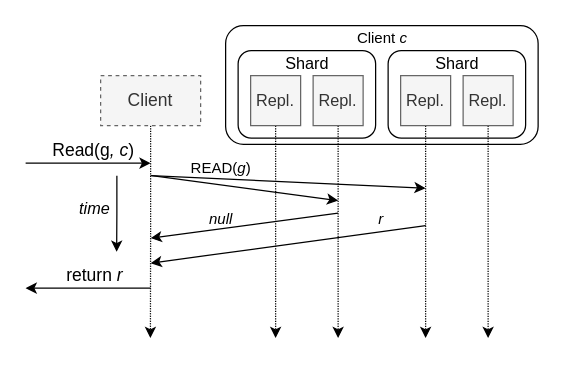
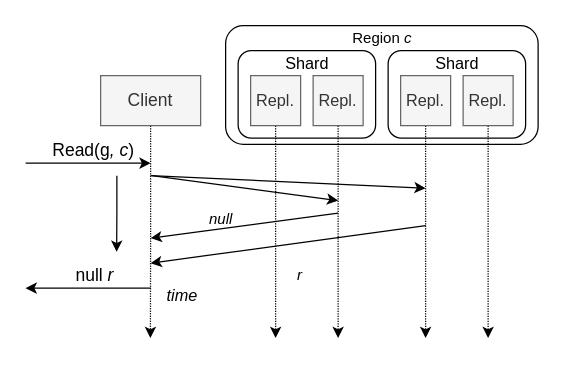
  <mxCell id="0" />
  <mxCell id="1" parent="0" />
  <mxCell id="2" value="" style="rounded=1;whiteSpace=wrap;html=1;fontSize=13;fillColor=none;" vertex="1" parent="1"><mxGeometry x="180" y="20" width="250" height="95" as="geometry" /></mxCell>
  <mxCell id="3" value="" style="rounded=1;whiteSpace=wrap;html=1;fontSize=13;fillColor=none;" vertex="1" parent="1"><mxGeometry x="190" y="40" width="110" height="70" as="geometry" /></mxCell>
  <mxCell id="4" style="edgeStyle=orthogonalEdgeStyle;rounded=0;orthogonalLoop=1;jettySize=auto;html=1;exitX=0.5;exitY=1;exitDx=0;exitDy=0;dashed=1;dashPattern=1 1;" edge="1" parent="1" source="5"><mxGeometry relative="1" as="geometry"><mxPoint x="220" y="270" as="targetPoint" /><Array as="points"><mxPoint x="220" y="270" /></Array></mxGeometry></mxCell>
  <mxCell id="5" value="&lt;font style=&quot;font-size: 13px&quot;&gt;Repl.&lt;/font&gt;" style="rounded=0;whiteSpace=wrap;html=1;fillColor=#f5f5f5;strokeColor=#666666;fontColor=#333333;" vertex="1" parent="1"><mxGeometry x="200" y="60" width="40" height="40" as="geometry" /></mxCell>
  <mxCell id="6" value="Shard" style="text;html=1;align=center;verticalAlign=middle;resizable=0;points=[];autosize=1;strokeColor=none;fillColor=none;fontSize=13;" vertex="1" parent="1"><mxGeometry x="220" y="40" width="50" height="20" as="geometry" /></mxCell>
  <mxCell id="7" style="edgeStyle=orthogonalEdgeStyle;rounded=0;orthogonalLoop=1;jettySize=auto;html=1;exitX=0.5;exitY=1;exitDx=0;exitDy=0;dashed=1;dashPattern=1 1;" edge="1" parent="1" source="8"><mxGeometry relative="1" as="geometry"><mxPoint x="119.828" y="270" as="targetPoint" /></mxGeometry></mxCell>
- <mxCell id="8" value="&lt;font style=&quot;font-size: 14px&quot;&gt;Client&lt;/font&gt;" style="rounded=0;whiteSpace=wrap;html=1;fillColor=#f5f5f5;strokeColor=#666666;fontColor=#333333;dashed=1;" vertex="1" parent="1"><mxGeometry x="80" y="60" width="80" height="40" as="geometry" /></mxCell>
+ <mxCell id="8" value="&lt;font style=&quot;font-size: 14px&quot;&gt;Client&lt;/font&gt;" style="rounded=0;whiteSpace=wrap;html=1;fillColor=#f5f5f5;strokeColor=#666666;fontColor=#333333;" vertex="1" parent="1"><mxGeometry x="80" y="60" width="80" height="40" as="geometry" /></mxCell>
  <mxCell id="9" value="" style="rounded=1;whiteSpace=wrap;html=1;fontSize=13;fillColor=none;" vertex="1" parent="1"><mxGeometry x="310" y="40" width="110" height="70" as="geometry" /></mxCell>
  <mxCell id="10" value="Shard" style="text;html=1;align=center;verticalAlign=middle;resizable=0;points=[];autosize=1;strokeColor=none;fillColor=none;fontSize=13;" vertex="1" parent="1"><mxGeometry x="340" y="40" width="50" height="20" as="geometry" /></mxCell>
- <mxCell id="11" value="Client &lt;i&gt;c&lt;/i&gt;" style="text;html=1;align=center;verticalAlign=middle;resizable=0;points=[];autosize=1;strokeColor=none;fillColor=none;" vertex="1" parent="1"><mxGeometry x="275" y="20" width="60" height="20" as="geometry" /></mxCell>
+ <mxCell id="11" value="Region &lt;i&gt;c&lt;/i&gt;" style="text;html=1;align=center;verticalAlign=middle;resizable=0;points=[];autosize=1;strokeColor=none;fillColor=none;" vertex="1" parent="1"><mxGeometry x="275" y="20" width="60" height="20" as="geometry" /></mxCell>
  <mxCell id="12" value="" style="endArrow=classic;html=1;rounded=0;fontSize=14;edgeStyle=orthogonalEdgeStyle;" edge="1" parent="1"><mxGeometry width="50" height="50" relative="1" as="geometry"><mxPoint x="20" y="130" as="sourcePoint" /><mxPoint x="120" y="130" as="targetPoint" /></mxGeometry></mxCell>
  <mxCell id="13" value="Read(g&lt;i&gt;, c&lt;/i&gt;)" style="text;html=1;align=center;verticalAlign=middle;resizable=0;points=[];autosize=1;strokeColor=none;fillColor=none;fontSize=14;" vertex="1" parent="1"><mxGeometry x="34" y="110" width="80" height="20" as="geometry" /></mxCell>
  <mxCell id="14" value="" style="endArrow=classic;html=1;rounded=0;fontSize=14;edgeStyle=orthogonalEdgeStyle;" edge="1" parent="1"><mxGeometry width="50" height="50" relative="1" as="geometry"><mxPoint x="93" y="140" as="sourcePoint" /><mxPoint x="92.83" y="201" as="targetPoint" /><Array as="points"><mxPoint x="93" y="170" /><mxPoint x="93" y="170" /></Array></mxGeometry></mxCell>
- <mxCell id="15" value="&lt;font style=&quot;font-size: 13px&quot;&gt;&lt;i&gt;time&lt;/i&gt;&lt;/font&gt;" style="text;html=1;align=center;verticalAlign=middle;resizable=0;points=[];autosize=1;strokeColor=none;fillColor=none;fontSize=14;" vertex="1" parent="1"><mxGeometry x="55" y="156" width="40" height="20" as="geometry" /></mxCell>
+ <mxCell id="15" value="&lt;font style=&quot;font-size: 13px&quot;&gt;&lt;i&gt;time&lt;/i&gt;&lt;/font&gt;" style="text;html=1;align=center;verticalAlign=middle;resizable=0;points=[];autosize=1;strokeColor=none;fillColor=none;fontSize=14;" vertex="1" parent="1"><mxGeometry x="125" y="226" width="40" height="20" as="geometry" /></mxCell>
  <mxCell id="16" style="edgeStyle=orthogonalEdgeStyle;rounded=0;orthogonalLoop=1;jettySize=auto;html=1;exitX=0.5;exitY=1;exitDx=0;exitDy=0;dashed=1;dashPattern=1 1;" edge="1" parent="1" source="17"><mxGeometry relative="1" as="geometry"><mxPoint x="270" y="270" as="targetPoint" /><Array as="points"><mxPoint x="270" y="270" /></Array></mxGeometry></mxCell>
  <mxCell id="17" value="&lt;font style=&quot;font-size: 13px&quot;&gt;Repl.&lt;/font&gt;" style="rounded=0;whiteSpace=wrap;html=1;fillColor=#f5f5f5;strokeColor=#666666;fontColor=#333333;" vertex="1" parent="1"><mxGeometry x="250" y="60" width="40" height="40" as="geometry" /></mxCell>
  <mxCell id="18" style="edgeStyle=orthogonalEdgeStyle;rounded=0;orthogonalLoop=1;jettySize=auto;html=1;exitX=0.5;exitY=1;exitDx=0;exitDy=0;dashed=1;dashPattern=1 1;" edge="1" parent="1" source="19"><mxGeometry relative="1" as="geometry"><mxPoint x="340" y="270" as="targetPoint" /><Array as="points"><mxPoint x="340" y="270" /></Array></mxGeometry></mxCell>
  <mxCell id="19" value="&lt;font style=&quot;font-size: 13px&quot;&gt;Repl.&lt;/font&gt;" style="rounded=0;whiteSpace=wrap;html=1;fillColor=#f5f5f5;strokeColor=#666666;fontColor=#333333;" vertex="1" parent="1"><mxGeometry x="320" y="60" width="40" height="40" as="geometry" /></mxCell>
  <mxCell id="20" style="edgeStyle=orthogonalEdgeStyle;rounded=0;orthogonalLoop=1;jettySize=auto;html=1;exitX=0.5;exitY=1;exitDx=0;exitDy=0;dashed=1;dashPattern=1 1;" edge="1" parent="1" source="21"><mxGeometry relative="1" as="geometry"><mxPoint x="390" y="270" as="targetPoint" /><Array as="points"><mxPoint x="390" y="270" /></Array></mxGeometry></mxCell>
  <mxCell id="21" value="&lt;font style=&quot;font-size: 13px&quot;&gt;Repl.&lt;/font&gt;" style="rounded=0;whiteSpace=wrap;html=1;fillColor=#f5f5f5;strokeColor=#666666;fontColor=#333333;" vertex="1" parent="1"><mxGeometry x="370" y="60" width="40" height="40" as="geometry" /></mxCell>
  <mxCell id="22" value="" style="endArrow=classic;html=1;rounded=0;fontSize=14;" edge="1" parent="1"><mxGeometry width="50" height="50" relative="1" as="geometry"><mxPoint x="121" y="140" as="sourcePoint" /><mxPoint x="270" y="160" as="targetPoint" /></mxGeometry></mxCell>
  <mxCell id="23" value="" style="endArrow=classic;html=1;rounded=0;fontSize=14;" edge="1" parent="1"><mxGeometry width="50" height="50" relative="1" as="geometry"><mxPoint x="120" y="140" as="sourcePoint" /><mxPoint x="340" y="150" as="targetPoint" /></mxGeometry></mxCell>
- <mxCell id="24" value="READ(&lt;i&gt;g&lt;/i&gt;)" style="text;html=1;align=center;verticalAlign=middle;resizable=0;points=[];autosize=1;strokeColor=none;fillColor=none;" vertex="1" parent="1"><mxGeometry x="146" y="124" width="60" height="20" as="geometry" /></mxCell>
  <mxCell id="25" value="" style="endArrow=classic;html=1;rounded=0;fontSize=14;" edge="1" parent="1"><mxGeometry width="50" height="50" relative="1" as="geometry"><mxPoint x="340" y="180" as="sourcePoint" /><mxPoint x="120" y="210" as="targetPoint" /></mxGeometry></mxCell>
  <mxCell id="26" value="" style="endArrow=classic;html=1;rounded=0;fontSize=14;" edge="1" parent="1"><mxGeometry width="50" height="50" relative="1" as="geometry"><mxPoint x="270" y="170" as="sourcePoint" /><mxPoint x="120" y="190" as="targetPoint" /></mxGeometry></mxCell>
  <mxCell id="27" value="&lt;i&gt;null&lt;/i&gt;" style="text;html=1;align=center;verticalAlign=middle;resizable=0;points=[];autosize=1;strokeColor=none;fillColor=none;" vertex="1" parent="1"><mxGeometry x="161" y="165" width="30" height="20" as="geometry" /></mxCell>
  <mxCell id="28" value="" style="endArrow=classic;html=1;rounded=0;fontSize=14;edgeStyle=orthogonalEdgeStyle;" edge="1" parent="1"><mxGeometry width="50" height="50" relative="1" as="geometry"><mxPoint x="120" y="230" as="sourcePoint" /><mxPoint x="20" y="230" as="targetPoint" /></mxGeometry></mxCell>
- <mxCell id="29" value="return &lt;i&gt;r&lt;/i&gt;" style="text;html=1;align=center;verticalAlign=middle;resizable=0;points=[];autosize=1;strokeColor=none;fillColor=none;fontSize=14;" vertex="1" parent="1"><mxGeometry x="45" y="210" width="60" height="20" as="geometry" /></mxCell>
- <mxCell id="30" value="&lt;i&gt;r&lt;/i&gt;" style="text;html=1;align=center;verticalAlign=middle;resizable=0;points=[];autosize=1;strokeColor=none;fillColor=none;" vertex="1" parent="1"><mxGeometry x="294" y="165" width="20" height="20" as="geometry" /></mxCell>
+ <mxCell id="29" value="null &lt;i&gt;r&lt;/i&gt;" style="text;html=1;align=center;verticalAlign=middle;resizable=0;points=[];autosize=1;strokeColor=none;fillColor=none;fontSize=14;" vertex="1" parent="1"><mxGeometry x="45" y="210" width="60" height="20" as="geometry" /></mxCell>
+ <mxCell id="30" value="&lt;i&gt;r&lt;/i&gt;" style="text;html=1;align=center;verticalAlign=middle;resizable=0;points=[];autosize=1;strokeColor=none;fillColor=none;" vertex="1" parent="1"><mxGeometry x="229" y="210" width="20" height="20" as="geometry" /></mxCell>
